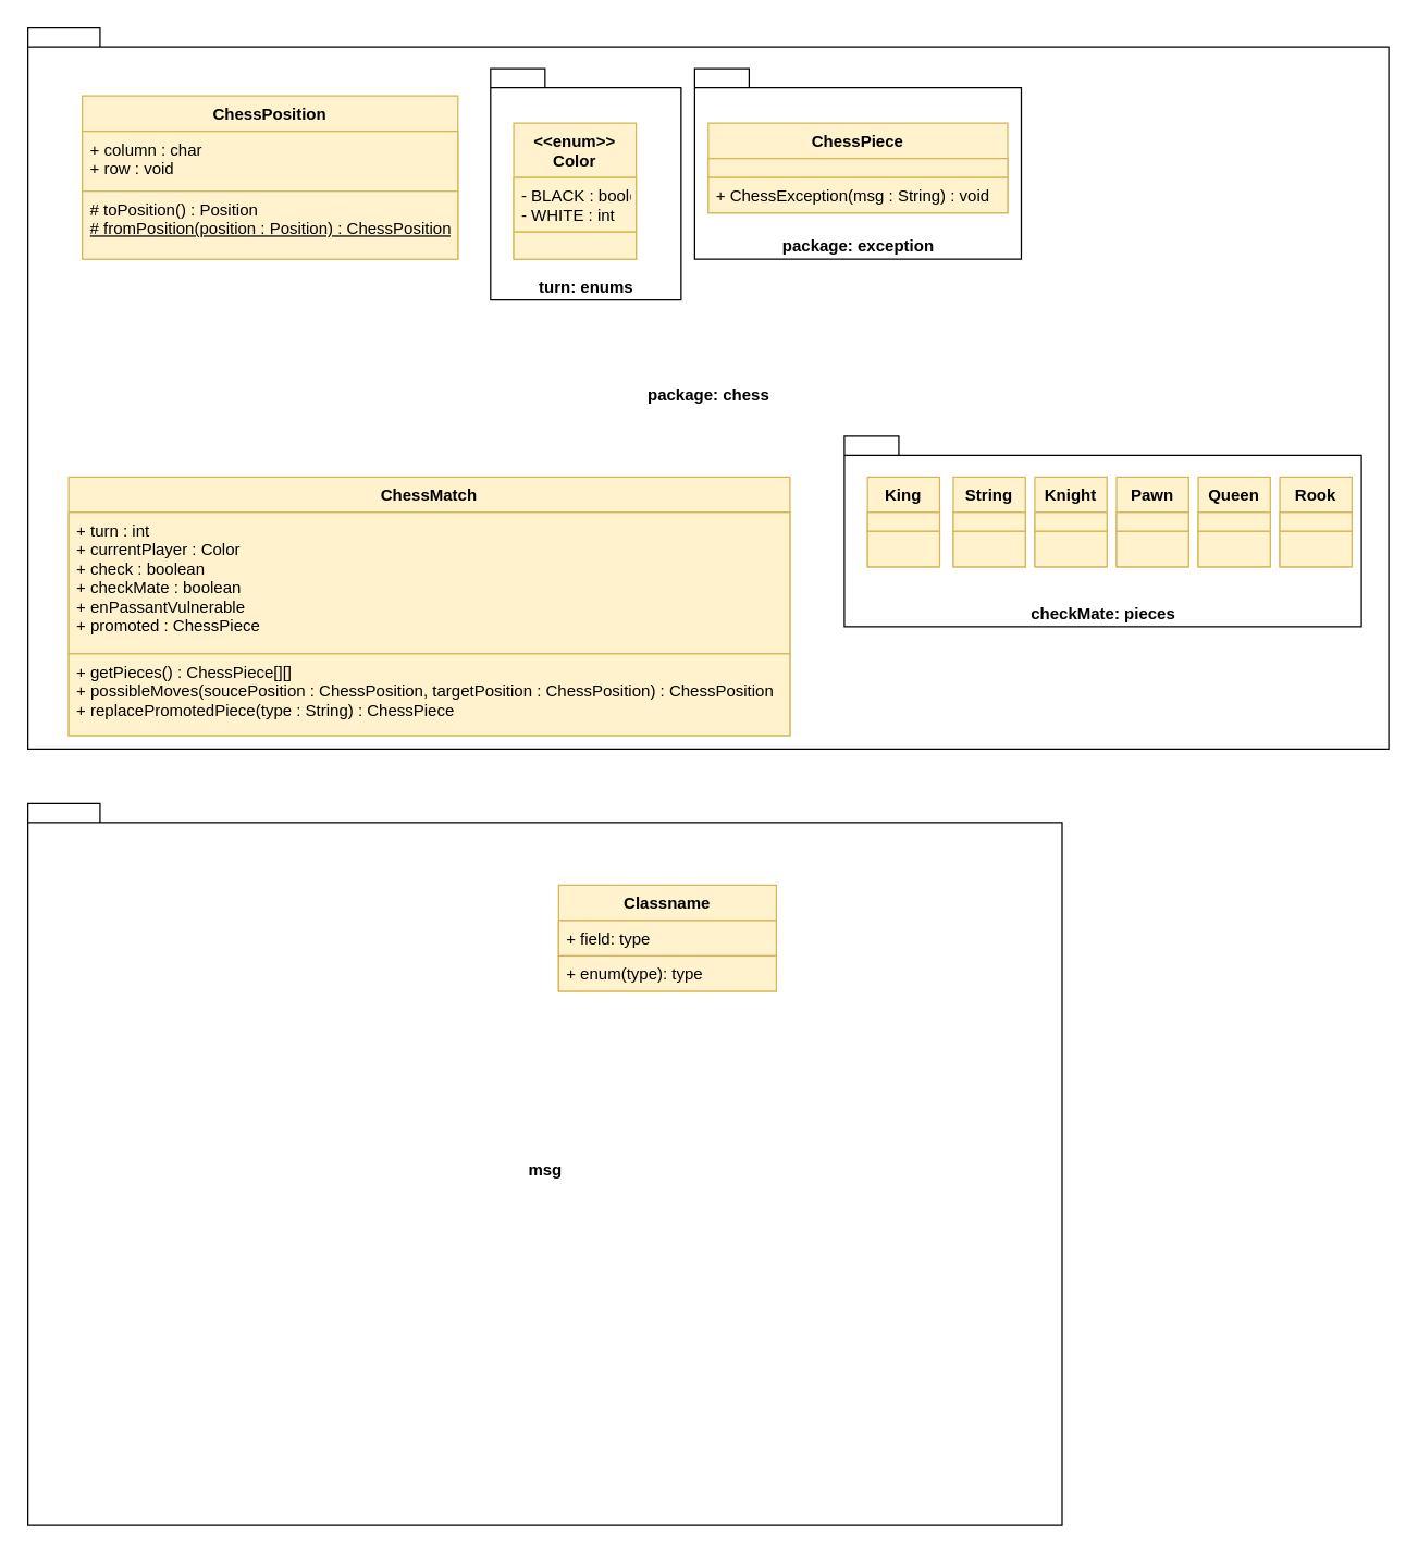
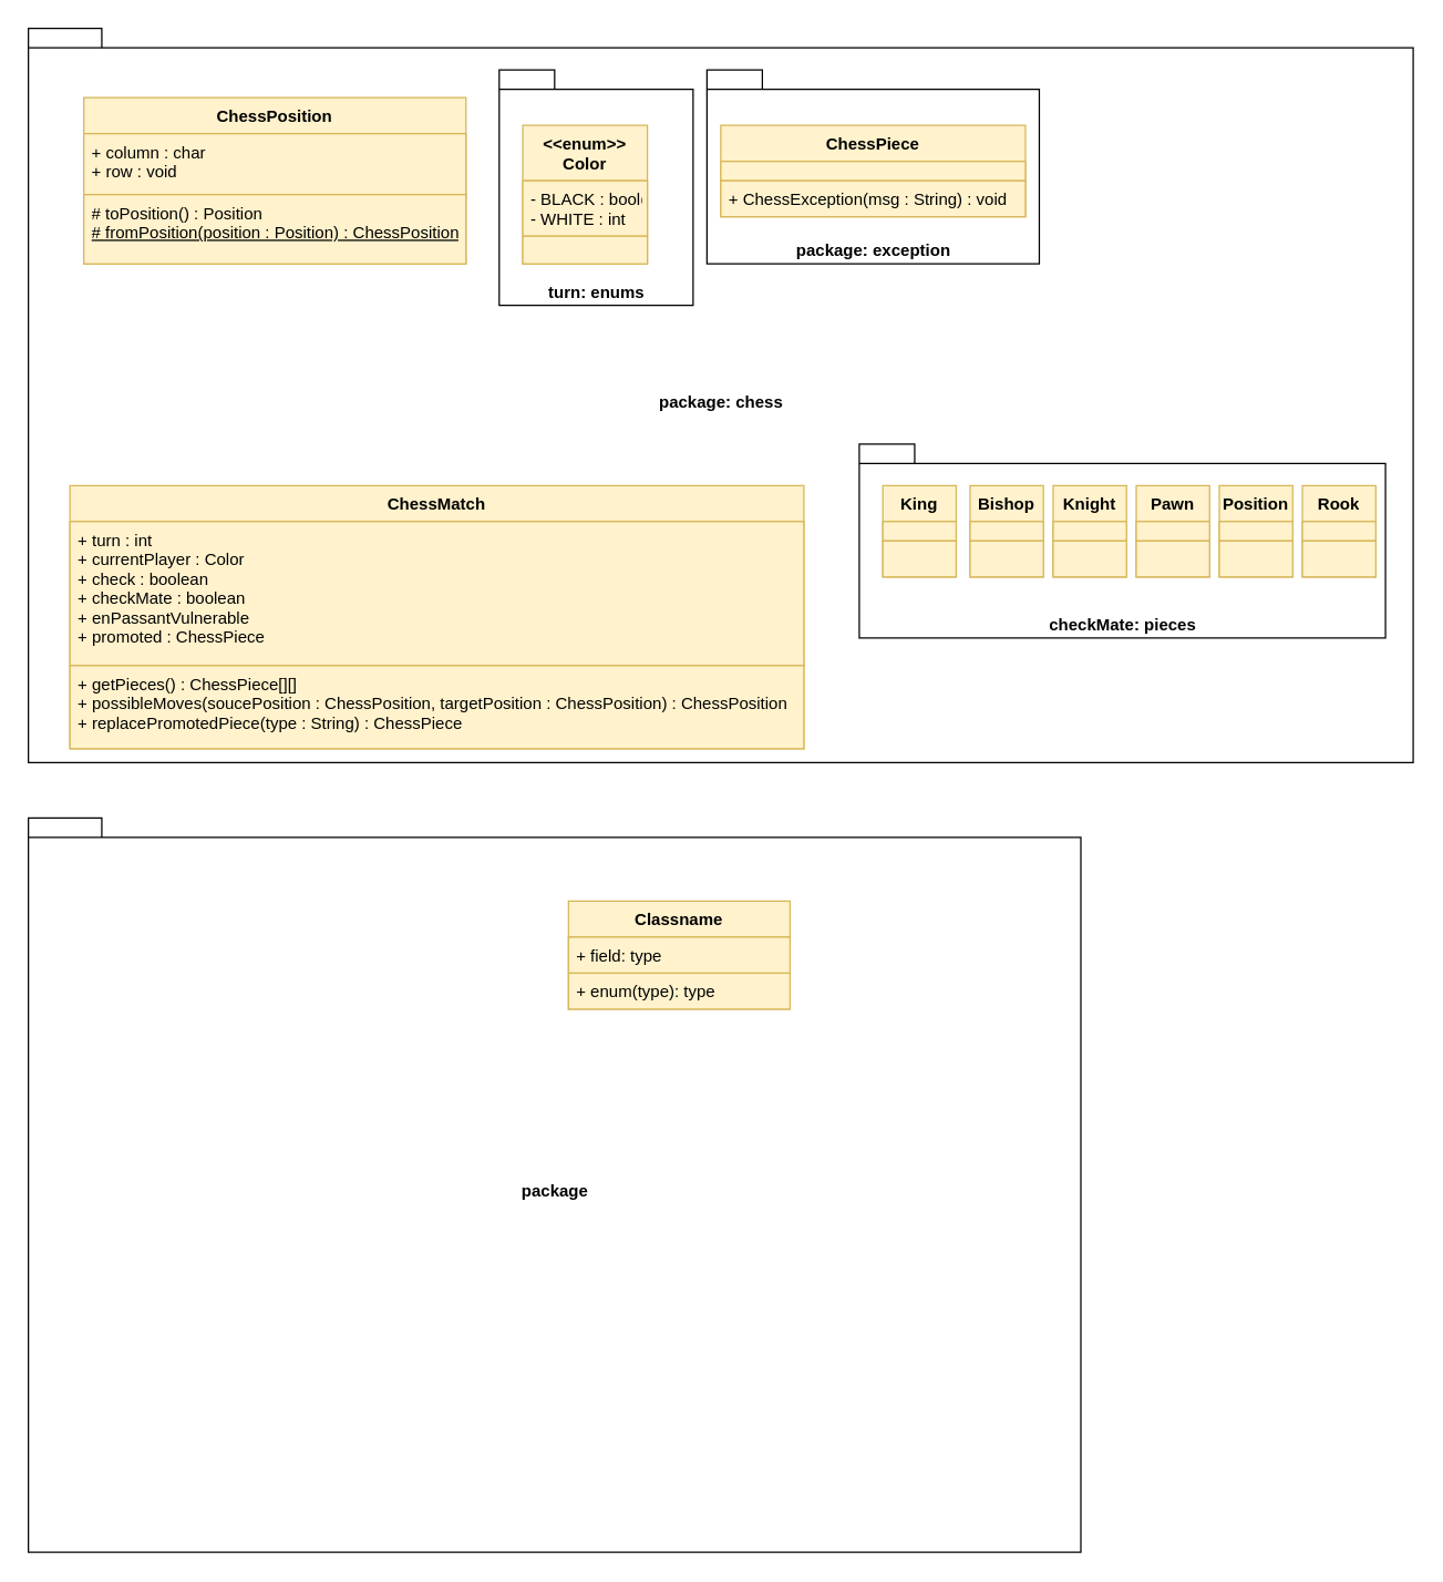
  <mxCell id="0" />
  <mxCell id="1" parent="0" />
  <mxCell id="2" value="turn: enums" style="shape=folder;fontStyle=1;spacingTop=10;tabWidth=40;tabHeight=14;tabPosition=left;html=1;fillColor=none;verticalAlign=bottom;" vertex="1" parent="1"><mxGeometry x="360" y="50" width="140" height="170" as="geometry" /></mxCell>
  <mxCell id="3" value="package: exception" style="shape=folder;fontStyle=1;spacingTop=10;tabWidth=40;tabHeight=14;tabPosition=left;html=1;fillColor=none;verticalAlign=bottom;" vertex="1" parent="1"><mxGeometry x="510" y="50" width="240" height="140" as="geometry" /></mxCell>
  <mxCell id="4" value="package: chess" style="shape=folder;fontStyle=1;spacingTop=10;tabWidth=40;tabHeight=14;tabPosition=left;html=1;fillColor=none;" vertex="1" parent="1"><mxGeometry x="20" y="20" width="1000" height="530" as="geometry" /></mxCell>
  <mxCell id="5" value="ChessPiece" style="swimlane;fontStyle=1;align=center;verticalAlign=top;childLayout=stackLayout;horizontal=1;startSize=26;horizontalStack=0;resizeParent=1;resizeParentMax=0;resizeLast=0;collapsible=1;marginBottom=0;fillColor=#fff2cc;strokeColor=#d6b656;" vertex="1" parent="1"><mxGeometry x="520" y="90" width="220" height="66" as="geometry" /></mxCell>
  <mxCell id="6" value="" style="text;strokeColor=#d6b656;fillColor=#fff2cc;align=left;verticalAlign=top;spacingLeft=4;spacingRight=4;overflow=hidden;rotatable=0;points=[[0,0.5],[1,0.5]];portConstraint=eastwest;" vertex="1" parent="5"><mxGeometry y="26" width="220" height="14" as="geometry" /></mxCell>
  <mxCell id="7" value="+ ChessException(msg : String) : void" style="text;strokeColor=#d6b656;fillColor=#fff2cc;align=left;verticalAlign=top;spacingLeft=4;spacingRight=4;overflow=hidden;rotatable=0;points=[[0,0.5],[1,0.5]];portConstraint=eastwest;" vertex="1" parent="5"><mxGeometry y="40" width="220" height="26" as="geometry" /></mxCell>
  <mxCell id="8" value="&lt;&lt;enum&gt;&gt;&#10;Color" style="swimlane;fontStyle=1;align=center;verticalAlign=top;childLayout=stackLayout;horizontal=1;startSize=40;horizontalStack=0;resizeParent=1;resizeParentMax=0;resizeLast=0;collapsible=1;marginBottom=0;fillColor=#fff2cc;strokeColor=#d6b656;" vertex="1" parent="1"><mxGeometry x="377" y="90" width="90" height="100" as="geometry" /></mxCell>
  <mxCell id="9" value="- BLACK : boolean&#10;- WHITE : int" style="text;strokeColor=#d6b656;fillColor=#fff2cc;align=left;verticalAlign=top;spacingLeft=4;spacingRight=4;overflow=hidden;rotatable=0;points=[[0,0.5],[1,0.5]];portConstraint=eastwest;" vertex="1" parent="8"><mxGeometry y="40" width="90" height="40" as="geometry" /></mxCell>
  <mxCell id="10" value="" style="text;strokeColor=#d6b656;fillColor=#fff2cc;align=left;verticalAlign=top;spacingLeft=4;spacingRight=4;overflow=hidden;rotatable=0;points=[[0,0.5],[1,0.5]];portConstraint=eastwest;" vertex="1" parent="8"><mxGeometry y="80" width="90" height="20" as="geometry" /></mxCell>
- <mxCell id="11" value="msg" style="shape=folder;fontStyle=1;spacingTop=10;tabWidth=40;tabHeight=14;tabPosition=left;html=1;fillColor=none;" vertex="1" parent="1"><mxGeometry x="20" y="590" width="760" height="530" as="geometry" /></mxCell>
+ <mxCell id="11" value="package" style="shape=folder;fontStyle=1;spacingTop=10;tabWidth=40;tabHeight=14;tabPosition=left;html=1;fillColor=none;" vertex="1" parent="1"><mxGeometry x="20" y="590" width="760" height="530" as="geometry" /></mxCell>
  <mxCell id="12" value="Classname" style="swimlane;fontStyle=1;align=center;verticalAlign=top;childLayout=stackLayout;horizontal=1;startSize=26;horizontalStack=0;resizeParent=1;resizeParentMax=0;resizeLast=0;collapsible=1;marginBottom=0;fillColor=#fff2cc;strokeColor=#d6b656;" vertex="1" parent="1"><mxGeometry x="410" y="650" width="160" height="78" as="geometry" /></mxCell>
  <mxCell id="13" value="+ field: type" style="text;strokeColor=#d6b656;fillColor=#fff2cc;align=left;verticalAlign=top;spacingLeft=4;spacingRight=4;overflow=hidden;rotatable=0;points=[[0,0.5],[1,0.5]];portConstraint=eastwest;" vertex="1" parent="12"><mxGeometry y="26" width="160" height="26" as="geometry" /></mxCell>
  <mxCell id="14" value="+ enum(type): type" style="text;strokeColor=#d6b656;fillColor=#fff2cc;align=left;verticalAlign=top;spacingLeft=4;spacingRight=4;overflow=hidden;rotatable=0;points=[[0,0.5],[1,0.5]];portConstraint=eastwest;" vertex="1" parent="12"><mxGeometry y="52" width="160" height="26" as="geometry" /></mxCell>
  <mxCell id="15" value="ChessPosition" style="swimlane;fontStyle=1;align=center;verticalAlign=top;childLayout=stackLayout;horizontal=1;startSize=26;horizontalStack=0;resizeParent=1;resizeParentMax=0;resizeLast=0;collapsible=1;marginBottom=0;fillColor=#fff2cc;strokeColor=#d6b656;" vertex="1" parent="1"><mxGeometry x="60" y="70" width="276" height="120" as="geometry" /></mxCell>
  <mxCell id="16" value="+ column : char&#10;+ row : void" style="text;strokeColor=#d6b656;fillColor=#fff2cc;align=left;verticalAlign=top;spacingLeft=4;spacingRight=4;overflow=hidden;rotatable=0;points=[[0,0.5],[1,0.5]];portConstraint=eastwest;" vertex="1" parent="15"><mxGeometry y="26" width="276" height="44" as="geometry" /></mxCell>
  <mxCell id="17" value="# toPosition() : Position&lt;br&gt;&lt;u&gt;# fromPosition(position : Position) : ChessPosition&lt;/u&gt;" style="text;strokeColor=#d6b656;fillColor=#fff2cc;align=left;verticalAlign=top;spacingLeft=4;spacingRight=4;overflow=hidden;rotatable=0;points=[[0,0.5],[1,0.5]];portConstraint=eastwest;html=1;" vertex="1" parent="15"><mxGeometry y="70" width="276" height="50" as="geometry" /></mxCell>
  <mxCell id="18" value="ChessMatch" style="swimlane;fontStyle=1;align=center;verticalAlign=top;childLayout=stackLayout;horizontal=1;startSize=26;horizontalStack=0;resizeParent=1;resizeParentMax=0;resizeLast=0;collapsible=1;marginBottom=0;fillColor=#fff2cc;strokeColor=#d6b656;" vertex="1" parent="1"><mxGeometry x="50" y="350" width="530" height="190" as="geometry" /></mxCell>
  <mxCell id="19" value="+ turn : int&#10;+ currentPlayer : Color&#10;+ check : boolean&#10;+ checkMate : boolean&#10;+ enPassantVulnerable&#10;+ promoted : ChessPiece" style="text;strokeColor=#d6b656;fillColor=#fff2cc;align=left;verticalAlign=top;spacingLeft=4;spacingRight=4;overflow=hidden;rotatable=0;points=[[0,0.5],[1,0.5]];portConstraint=eastwest;" vertex="1" parent="18"><mxGeometry y="26" width="530" height="104" as="geometry" /></mxCell>
  <mxCell id="20" value="+ getPieces() : ChessPiece[][]&#10;+ possibleMoves(soucePosition : ChessPosition, targetPosition : ChessPosition) : ChessPosition&#10;+ replacePromotedPiece(type : String) : ChessPiece" style="text;strokeColor=#d6b656;fillColor=#fff2cc;align=left;verticalAlign=top;spacingLeft=4;spacingRight=4;overflow=hidden;rotatable=0;points=[[0,0.5],[1,0.5]];portConstraint=eastwest;" vertex="1" parent="18"><mxGeometry y="130" width="530" height="60" as="geometry" /></mxCell>
  <mxCell id="21" value="checkMate: pieces" style="shape=folder;fontStyle=1;spacingTop=10;tabWidth=40;tabHeight=14;tabPosition=left;html=1;fillColor=none;verticalAlign=bottom;" vertex="1" parent="1"><mxGeometry x="620" y="320" width="380" height="140" as="geometry" /></mxCell>
  <mxCell id="22" value="King" style="swimlane;fontStyle=1;align=center;verticalAlign=top;childLayout=stackLayout;horizontal=1;startSize=26;horizontalStack=0;resizeParent=1;resizeParentMax=0;resizeLast=0;collapsible=1;marginBottom=0;fillColor=#fff2cc;strokeColor=#d6b656;" vertex="1" parent="1"><mxGeometry x="637" y="350" width="53" height="66" as="geometry" /></mxCell>
  <mxCell id="23" value="" style="text;strokeColor=#d6b656;fillColor=#fff2cc;align=left;verticalAlign=top;spacingLeft=4;spacingRight=4;overflow=hidden;rotatable=0;points=[[0,0.5],[1,0.5]];portConstraint=eastwest;" vertex="1" parent="22"><mxGeometry y="26" width="53" height="14" as="geometry" /></mxCell>
  <mxCell id="24" value="" style="text;strokeColor=#d6b656;fillColor=#fff2cc;align=left;verticalAlign=top;spacingLeft=4;spacingRight=4;overflow=hidden;rotatable=0;points=[[0,0.5],[1,0.5]];portConstraint=eastwest;" vertex="1" parent="22"><mxGeometry y="40" width="53" height="26" as="geometry" /></mxCell>
- <mxCell id="25" value="String" style="swimlane;fontStyle=1;align=center;verticalAlign=top;childLayout=stackLayout;horizontal=1;startSize=26;horizontalStack=0;resizeParent=1;resizeParentMax=0;resizeLast=0;collapsible=1;marginBottom=0;fillColor=#fff2cc;strokeColor=#d6b656;" vertex="1" parent="1"><mxGeometry x="700" y="350" width="53" height="66" as="geometry" /></mxCell>
+ <mxCell id="25" value="Bishop" style="swimlane;fontStyle=1;align=center;verticalAlign=top;childLayout=stackLayout;horizontal=1;startSize=26;horizontalStack=0;resizeParent=1;resizeParentMax=0;resizeLast=0;collapsible=1;marginBottom=0;fillColor=#fff2cc;strokeColor=#d6b656;" vertex="1" parent="1"><mxGeometry x="700" y="350" width="53" height="66" as="geometry" /></mxCell>
  <mxCell id="26" value="" style="text;strokeColor=#d6b656;fillColor=#fff2cc;align=left;verticalAlign=top;spacingLeft=4;spacingRight=4;overflow=hidden;rotatable=0;points=[[0,0.5],[1,0.5]];portConstraint=eastwest;" vertex="1" parent="25"><mxGeometry y="26" width="53" height="14" as="geometry" /></mxCell>
  <mxCell id="27" value="" style="text;strokeColor=#d6b656;fillColor=#fff2cc;align=left;verticalAlign=top;spacingLeft=4;spacingRight=4;overflow=hidden;rotatable=0;points=[[0,0.5],[1,0.5]];portConstraint=eastwest;" vertex="1" parent="25"><mxGeometry y="40" width="53" height="26" as="geometry" /></mxCell>
  <mxCell id="28" value="Knight" style="swimlane;fontStyle=1;align=center;verticalAlign=top;childLayout=stackLayout;horizontal=1;startSize=26;horizontalStack=0;resizeParent=1;resizeParentMax=0;resizeLast=0;collapsible=1;marginBottom=0;fillColor=#fff2cc;strokeColor=#d6b656;" vertex="1" parent="1"><mxGeometry x="760" y="350" width="53" height="66" as="geometry" /></mxCell>
  <mxCell id="29" value="" style="text;strokeColor=#d6b656;fillColor=#fff2cc;align=left;verticalAlign=top;spacingLeft=4;spacingRight=4;overflow=hidden;rotatable=0;points=[[0,0.5],[1,0.5]];portConstraint=eastwest;" vertex="1" parent="28"><mxGeometry y="26" width="53" height="14" as="geometry" /></mxCell>
  <mxCell id="30" value="" style="text;strokeColor=#d6b656;fillColor=#fff2cc;align=left;verticalAlign=top;spacingLeft=4;spacingRight=4;overflow=hidden;rotatable=0;points=[[0,0.5],[1,0.5]];portConstraint=eastwest;" vertex="1" parent="28"><mxGeometry y="40" width="53" height="26" as="geometry" /></mxCell>
  <mxCell id="31" value="Pawn" style="swimlane;fontStyle=1;align=center;verticalAlign=top;childLayout=stackLayout;horizontal=1;startSize=26;horizontalStack=0;resizeParent=1;resizeParentMax=0;resizeLast=0;collapsible=1;marginBottom=0;fillColor=#fff2cc;strokeColor=#d6b656;" vertex="1" parent="1"><mxGeometry x="820" y="350" width="53" height="66" as="geometry" /></mxCell>
  <mxCell id="32" value="" style="text;strokeColor=#d6b656;fillColor=#fff2cc;align=left;verticalAlign=top;spacingLeft=4;spacingRight=4;overflow=hidden;rotatable=0;points=[[0,0.5],[1,0.5]];portConstraint=eastwest;" vertex="1" parent="31"><mxGeometry y="26" width="53" height="14" as="geometry" /></mxCell>
  <mxCell id="33" value="" style="text;strokeColor=#d6b656;fillColor=#fff2cc;align=left;verticalAlign=top;spacingLeft=4;spacingRight=4;overflow=hidden;rotatable=0;points=[[0,0.5],[1,0.5]];portConstraint=eastwest;" vertex="1" parent="31"><mxGeometry y="40" width="53" height="26" as="geometry" /></mxCell>
- <mxCell id="34" value="Queen" style="swimlane;fontStyle=1;align=center;verticalAlign=top;childLayout=stackLayout;horizontal=1;startSize=26;horizontalStack=0;resizeParent=1;resizeParentMax=0;resizeLast=0;collapsible=1;marginBottom=0;fillColor=#fff2cc;strokeColor=#d6b656;" vertex="1" parent="1"><mxGeometry x="880" y="350" width="53" height="66" as="geometry" /></mxCell>
+ <mxCell id="34" value="Position" style="swimlane;fontStyle=1;align=center;verticalAlign=top;childLayout=stackLayout;horizontal=1;startSize=26;horizontalStack=0;resizeParent=1;resizeParentMax=0;resizeLast=0;collapsible=1;marginBottom=0;fillColor=#fff2cc;strokeColor=#d6b656;" vertex="1" parent="1"><mxGeometry x="880" y="350" width="53" height="66" as="geometry" /></mxCell>
  <mxCell id="35" value="" style="text;strokeColor=#d6b656;fillColor=#fff2cc;align=left;verticalAlign=top;spacingLeft=4;spacingRight=4;overflow=hidden;rotatable=0;points=[[0,0.5],[1,0.5]];portConstraint=eastwest;" vertex="1" parent="34"><mxGeometry y="26" width="53" height="14" as="geometry" /></mxCell>
  <mxCell id="36" value="" style="text;strokeColor=#d6b656;fillColor=#fff2cc;align=left;verticalAlign=top;spacingLeft=4;spacingRight=4;overflow=hidden;rotatable=0;points=[[0,0.5],[1,0.5]];portConstraint=eastwest;" vertex="1" parent="34"><mxGeometry y="40" width="53" height="26" as="geometry" /></mxCell>
  <mxCell id="37" value="Rook" style="swimlane;fontStyle=1;align=center;verticalAlign=top;childLayout=stackLayout;horizontal=1;startSize=26;horizontalStack=0;resizeParent=1;resizeParentMax=0;resizeLast=0;collapsible=1;marginBottom=0;fillColor=#fff2cc;strokeColor=#d6b656;" vertex="1" parent="1"><mxGeometry x="940" y="350" width="53" height="66" as="geometry" /></mxCell>
  <mxCell id="38" value="" style="text;strokeColor=#d6b656;fillColor=#fff2cc;align=left;verticalAlign=top;spacingLeft=4;spacingRight=4;overflow=hidden;rotatable=0;points=[[0,0.5],[1,0.5]];portConstraint=eastwest;" vertex="1" parent="37"><mxGeometry y="26" width="53" height="14" as="geometry" /></mxCell>
  <mxCell id="39" value="" style="text;strokeColor=#d6b656;fillColor=#fff2cc;align=left;verticalAlign=top;spacingLeft=4;spacingRight=4;overflow=hidden;rotatable=0;points=[[0,0.5],[1,0.5]];portConstraint=eastwest;" vertex="1" parent="37"><mxGeometry y="40" width="53" height="26" as="geometry" /></mxCell>
